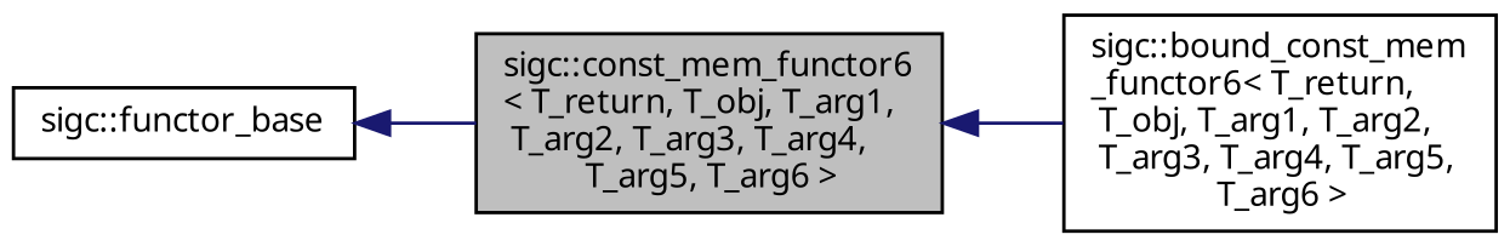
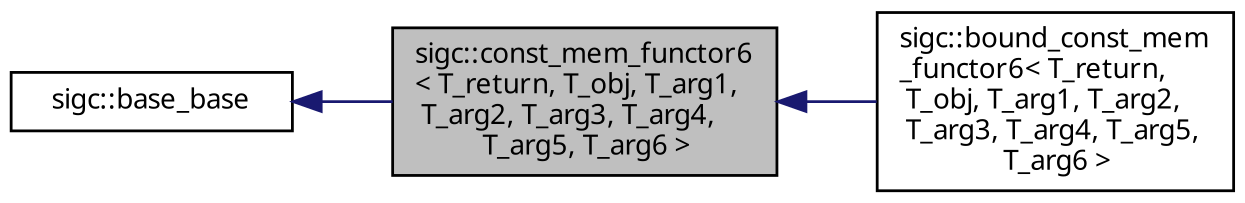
  digraph {
    rankdir=LR
    node [color=black fillcolor=white fontname=Sans fontsize=10 shape=record style=filled]
    edge [color=midnightblue dir=back fontname=Sans fontsize=10 labelfontname=Sans labelfontsize=10 style=solid]
    n1 [fillcolor=grey75 fontcolor=black height=0.2 label="sigc::const_mem_functor6\l\< T_return, T_obj, T_arg1,\l T_arg2, T_arg3, T_arg4,\l T_arg5, T_arg6 \>" width=0.4]
    n2 [height=0.2 label="sigc::bound_const_mem\l_functor6\< T_return,\l T_obj, T_arg1, T_arg2,\l T_arg3, T_arg4, T_arg5,\l T_arg6 \>" width=0.4]
-   n3 [height=0.2 label="sigc::functor_base" width=0.4]
+   n3 [height=0.2 label="sigc::base_base" width=0.4]
    n1 -> n2
    n3 -> n1
  }
